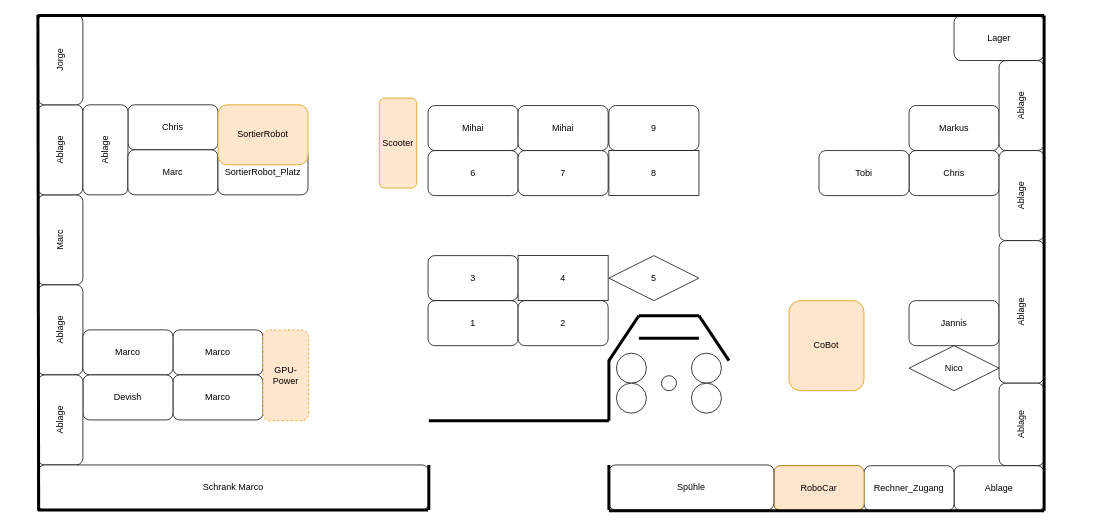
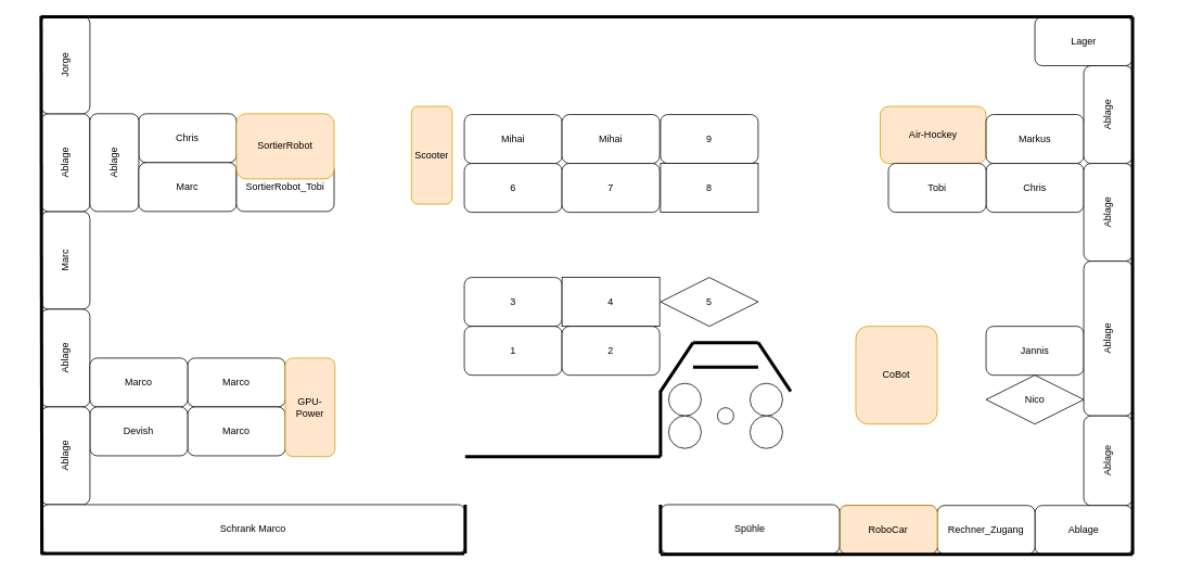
  <mxCell id="0" />
  <mxCell id="1" parent="0" />
  <mxCell id="2" value="Mihai" style="rounded=1;whiteSpace=wrap;html=1;" parent="1" vertex="1"><mxGeometry x="570" y="140" width="120" height="60" as="geometry" /></mxCell>
  <mxCell id="3" value="Mihai" style="rounded=1;whiteSpace=wrap;html=1;" parent="1" vertex="1"><mxGeometry x="690" y="140" width="120" height="60" as="geometry" /></mxCell>
  <mxCell id="4" value="9" style="rounded=1;whiteSpace=wrap;html=1;" parent="1" vertex="1"><mxGeometry x="811" y="140" width="120" height="60" as="geometry" /></mxCell>
  <mxCell id="5" value="6" style="rounded=1;whiteSpace=wrap;html=1;" parent="1" vertex="1"><mxGeometry x="570" y="200" width="120" height="60" as="geometry" /></mxCell>
  <mxCell id="6" value="7" style="rounded=1;whiteSpace=wrap;html=1;" parent="1" vertex="1"><mxGeometry x="690" y="200" width="120" height="60" as="geometry" /></mxCell>
  <mxCell id="7" value="8" style="whiteSpace=wrap;html=1;rounded=0;" parent="1" vertex="1"><mxGeometry x="811" y="200" width="120" height="60" as="geometry" /></mxCell>
  <mxCell id="8" value="3" style="rounded=1;whiteSpace=wrap;html=1;" parent="1" vertex="1"><mxGeometry x="570" y="340" width="120" height="60" as="geometry" /></mxCell>
  <mxCell id="9" value="4" style="whiteSpace=wrap;html=1;rounded=0;" parent="1" vertex="1"><mxGeometry x="690" y="340" width="120" height="60" as="geometry" /></mxCell>
  <mxCell id="10" value="5" style="rhombus;whiteSpace=wrap;html=1;" parent="1" vertex="1"><mxGeometry x="811" y="340" width="120" height="60" as="geometry" /></mxCell>
  <mxCell id="11" value="1" style="rounded=1;whiteSpace=wrap;html=1;" parent="1" vertex="1"><mxGeometry x="570" y="400" width="120" height="60" as="geometry" /></mxCell>
  <mxCell id="12" value="2" style="rounded=1;whiteSpace=wrap;html=1;" parent="1" vertex="1"><mxGeometry x="690" y="400" width="120" height="60" as="geometry" /></mxCell>
  <mxCell id="13" value="Marco" style="rounded=1;whiteSpace=wrap;html=1;" parent="1" vertex="1"><mxGeometry x="230" y="439" width="120" height="60" as="geometry" /></mxCell>
  <mxCell id="14" value="Marco" style="rounded=1;whiteSpace=wrap;html=1;" parent="1" vertex="1"><mxGeometry x="230" y="499" width="120" height="60" as="geometry" /></mxCell>
  <mxCell id="15" value="Chris" style="rounded=1;whiteSpace=wrap;html=1;" parent="1" vertex="1"><mxGeometry x="170" y="139" width="120" height="60" as="geometry" /></mxCell>
  <mxCell id="16" value="Marc" style="rounded=1;whiteSpace=wrap;html=1;rotation=-90;direction=west;" parent="1" vertex="1"><mxGeometry x="20" y="289" width="120" height="60" as="geometry" /></mxCell>
  <mxCell id="17" value="Ablage" style="rounded=1;whiteSpace=wrap;html=1;rotation=-90;" parent="1" vertex="1"><mxGeometry x="20" y="409" width="120" height="60" as="geometry" /></mxCell>
  <mxCell id="18" value="Marco" style="rounded=1;whiteSpace=wrap;html=1;" parent="1" vertex="1"><mxGeometry x="110" y="439" width="120" height="60" as="geometry" /></mxCell>
  <mxCell id="19" value="Devish" style="rounded=1;whiteSpace=wrap;html=1;" parent="1" vertex="1"><mxGeometry x="110" y="499" width="120" height="60" as="geometry" /></mxCell>
  <mxCell id="20" value="Ablage" style="rounded=1;whiteSpace=wrap;html=1;rotation=-90;" parent="1" vertex="1"><mxGeometry x="20" y="529" width="120" height="60" as="geometry" /></mxCell>
  <mxCell id="21" value="Ablage" style="rounded=1;whiteSpace=wrap;html=1;rotation=-90;" parent="1" vertex="1"><mxGeometry x="20" y="169" width="120" height="60" as="geometry" /></mxCell>
  <mxCell id="22" value="Ablage" style="rounded=1;whiteSpace=wrap;html=1;rotation=-90;" parent="1" vertex="1"><mxGeometry x="80" y="169" width="120" height="60" as="geometry" /></mxCell>
  <mxCell id="23" value="Marc" style="rounded=1;whiteSpace=wrap;html=1;" parent="1" vertex="1"><mxGeometry x="170" y="199" width="120" height="60" as="geometry" /></mxCell>
- <mxCell id="24" value="SortierRobot_Platz" style="rounded=1;whiteSpace=wrap;html=1;" parent="1" vertex="1"><mxGeometry x="290" y="199" width="120" height="60" as="geometry" /></mxCell>
+ <mxCell id="24" value="SortierRobot_Tobi" style="rounded=1;whiteSpace=wrap;html=1;" parent="1" vertex="1"><mxGeometry x="290" y="199" width="120" height="60" as="geometry" /></mxCell>
  <mxCell id="25" value="Jorge" style="rounded=1;whiteSpace=wrap;html=1;rotation=-90;" parent="1" vertex="1"><mxGeometry x="20" y="49" width="120" height="60" as="geometry" /></mxCell>
+ <mxCell id="26" value="Air-Hockey" style="rounded=1;whiteSpace=wrap;html=1;fillColor=#ffe6cc;strokeColor=#d79b00;" parent="1" vertex="1"><mxGeometry x="1081" y="130" width="130" height="70" as="geometry" /></mxCell>
  <mxCell id="27" value="Markus" style="rounded=1;whiteSpace=wrap;html=1;" parent="1" vertex="1"><mxGeometry x="1211" y="140" width="120" height="60" as="geometry" /></mxCell>
  <mxCell id="28" value="Chris" style="rounded=1;whiteSpace=wrap;html=1;" parent="1" vertex="1"><mxGeometry x="1211" y="200" width="120" height="60" as="geometry" /></mxCell>
  <mxCell id="29" value="Tobi" style="rounded=1;whiteSpace=wrap;html=1;" parent="1" vertex="1"><mxGeometry x="1091" y="200" width="120" height="60" as="geometry" /></mxCell>
  <mxCell id="30" value="Ablage" style="rounded=1;whiteSpace=wrap;html=1;rotation=-90;" parent="1" vertex="1"><mxGeometry x="1301" y="110" width="120" height="60" as="geometry" /></mxCell>
  <mxCell id="31" value="Ablage" style="rounded=1;whiteSpace=wrap;html=1;rotation=-90;" parent="1" vertex="1"><mxGeometry x="1301" y="230" width="120" height="60" as="geometry" /></mxCell>
  <mxCell id="32" value="CoBot" style="rounded=1;whiteSpace=wrap;html=1;fillColor=#ffe6cc;strokeColor=#d79b00;" parent="1" vertex="1"><mxGeometry x="1051" y="400" width="100" height="120" as="geometry" /></mxCell>
  <mxCell id="33" value="Jannis" style="rounded=1;whiteSpace=wrap;html=1;" parent="1" vertex="1"><mxGeometry x="1211" y="400" width="120" height="60" as="geometry" /></mxCell>
  <mxCell id="34" value="Nico" style="rhombus;whiteSpace=wrap;html=1;" parent="1" vertex="1"><mxGeometry x="1211" y="460" width="120" height="60" as="geometry" /></mxCell>
  <mxCell id="35" value="Ablage" style="rounded=1;whiteSpace=wrap;html=1;rotation=-90;" parent="1" vertex="1"><mxGeometry x="1266" y="385" width="190" height="60" as="geometry" /></mxCell>
  <mxCell id="36" value="Ablage" style="rounded=1;whiteSpace=wrap;html=1;rotation=-90;" parent="1" vertex="1"><mxGeometry x="1306" y="535" width="110" height="60" as="geometry" /></mxCell>
  <mxCell id="37" value="Ablage" style="rounded=1;whiteSpace=wrap;html=1;rotation=0;" parent="1" vertex="1"><mxGeometry x="1271" y="620" width="120" height="60" as="geometry" /></mxCell>
  <mxCell id="38" value="" style="rounded=1;whiteSpace=wrap;html=1;rotation=-180;" parent="1" vertex="1"><mxGeometry x="1031" y="620" width="120" height="60" as="geometry" /></mxCell>
  <mxCell id="39" value="" style="endArrow=none;html=1;rounded=0;strokeWidth=4;" parent="1" edge="1"><mxGeometry width="50" height="50" relative="1" as="geometry"><mxPoint x="811" y="480" as="sourcePoint" /><mxPoint x="851" y="420" as="targetPoint" /></mxGeometry></mxCell>
  <mxCell id="40" value="" style="endArrow=none;html=1;rounded=0;strokeWidth=4;" parent="1" edge="1"><mxGeometry width="50" height="50" relative="1" as="geometry"><mxPoint x="851" y="420" as="sourcePoint" /><mxPoint x="931" y="420" as="targetPoint" /></mxGeometry></mxCell>
  <mxCell id="41" value="" style="endArrow=none;html=1;rounded=0;strokeWidth=4;" parent="1" edge="1"><mxGeometry width="50" height="50" relative="1" as="geometry"><mxPoint x="931" y="420" as="sourcePoint" /><mxPoint x="971" y="480" as="targetPoint" /></mxGeometry></mxCell>
  <mxCell id="42" value="" style="endArrow=none;html=1;rounded=0;strokeWidth=4;" parent="1" edge="1"><mxGeometry width="50" height="50" relative="1" as="geometry"><mxPoint x="851" y="450" as="sourcePoint" /><mxPoint x="931" y="450" as="targetPoint" /></mxGeometry></mxCell>
  <mxCell id="43" value="" style="ellipse;whiteSpace=wrap;html=1;aspect=fixed;" parent="1" vertex="1"><mxGeometry x="821" y="470" width="40" height="40" as="geometry" /></mxCell>
  <mxCell id="44" value="" style="ellipse;whiteSpace=wrap;html=1;aspect=fixed;" parent="1" vertex="1"><mxGeometry x="821" y="510" width="40" height="40" as="geometry" /></mxCell>
  <mxCell id="45" value="" style="ellipse;whiteSpace=wrap;html=1;aspect=fixed;" parent="1" vertex="1"><mxGeometry x="921" y="470" width="40" height="40" as="geometry" /></mxCell>
  <mxCell id="46" value="" style="ellipse;whiteSpace=wrap;html=1;aspect=fixed;" parent="1" vertex="1"><mxGeometry x="921" y="510" width="40" height="40" as="geometry" /></mxCell>
  <mxCell id="47" value="" style="ellipse;whiteSpace=wrap;html=1;aspect=fixed;" parent="1" vertex="1"><mxGeometry x="881" y="500" width="20" height="20" as="geometry" /></mxCell>
  <mxCell id="48" value="Schrank Marco" style="rounded=1;whiteSpace=wrap;html=1;rotation=0;" parent="1" vertex="1"><mxGeometry x="50" y="619" width="521" height="60" as="geometry" /></mxCell>
  <mxCell id="49" value="" style="endArrow=none;html=1;rounded=0;strokeWidth=4;" parent="1" edge="1"><mxGeometry width="50" height="50" relative="1" as="geometry"><mxPoint x="811" y="560" as="sourcePoint" /><mxPoint x="811" y="479" as="targetPoint" /></mxGeometry></mxCell>
  <mxCell id="50" value="" style="endArrow=none;html=1;rounded=0;strokeWidth=4;" parent="1" edge="1"><mxGeometry width="50" height="50" relative="1" as="geometry"><mxPoint x="571" y="560" as="sourcePoint" /><mxPoint x="811" y="560" as="targetPoint" /></mxGeometry></mxCell>
  <mxCell id="51" value="" style="endArrow=none;html=1;rounded=0;strokeWidth=4;" parent="1" edge="1"><mxGeometry width="50" height="50" relative="1" as="geometry"><mxPoint x="50" y="679" as="sourcePoint" /><mxPoint x="570" y="679" as="targetPoint" /></mxGeometry></mxCell>
  <mxCell id="52" value="SortierRobot" style="rounded=1;whiteSpace=wrap;html=1;fillColor=#ffe6cc;strokeColor=#d79b00;" parent="1" vertex="1"><mxGeometry x="290" y="139" width="120" height="80" as="geometry" /></mxCell>
  <mxCell id="53" value="Scooter" style="rounded=1;whiteSpace=wrap;html=1;fillColor=#ffe6cc;strokeColor=#d79b00;" parent="1" vertex="1"><mxGeometry x="505" y="130" width="50" height="120" as="geometry" /></mxCell>
  <mxCell id="54" value="Lager" style="rounded=1;whiteSpace=wrap;html=1;" parent="1" vertex="1"><mxGeometry x="1271" y="20" width="120" height="60" as="geometry" /></mxCell>
  <mxCell id="55" value="" style="endArrow=none;html=1;rounded=0;strokeWidth=4;" parent="1" edge="1"><mxGeometry width="50" height="50" relative="1" as="geometry"><mxPoint x="50" y="20" as="sourcePoint" /><mxPoint x="1391" y="20" as="targetPoint" /></mxGeometry></mxCell>
  <mxCell id="56" value="" style="endArrow=none;html=1;rounded=0;strokeWidth=4;exitX=1;exitY=0;exitDx=0;exitDy=0;" parent="1" source="54" edge="1"><mxGeometry width="50" height="50" relative="1" as="geometry"><mxPoint x="1501" y="60" as="sourcePoint" /><mxPoint x="1391" y="680" as="targetPoint" /></mxGeometry></mxCell>
  <mxCell id="57" value="" style="endArrow=none;html=1;rounded=0;strokeWidth=4;entryX=1;entryY=0;entryDx=0;entryDy=0;" parent="1" target="25" edge="1"><mxGeometry width="50" height="50" relative="1" as="geometry"><mxPoint x="51" y="680" as="sourcePoint" /><mxPoint x="961" y="670" as="targetPoint" /></mxGeometry></mxCell>
- <mxCell id="58" value="GPU-Power" style="rounded=1;whiteSpace=wrap;html=1;fillColor=#ffe6cc;strokeColor=#d79b00;dashed=1;" parent="1" vertex="1"><mxGeometry x="350" y="439" width="61" height="121" as="geometry" /></mxCell>
+ <mxCell id="58" value="GPU-Power" style="rounded=1;whiteSpace=wrap;html=1;fillColor=#ffe6cc;strokeColor=#d79b00;" parent="1" vertex="1"><mxGeometry x="350" y="439" width="61" height="121" as="geometry" /></mxCell>
  <mxCell id="59" value="Rechner_Zugang" style="rounded=1;whiteSpace=wrap;html=1;rotation=0;" parent="1" vertex="1"><mxGeometry x="1151" y="620" width="120" height="60" as="geometry" /></mxCell>
  <mxCell id="60" value="RoboCar" style="rounded=1;whiteSpace=wrap;html=1;fillColor=#ffe6cc;strokeColor=#d79b00;" parent="1" vertex="1"><mxGeometry x="1031" y="620" width="120" height="59" as="geometry" /></mxCell>
  <mxCell id="61" value="Spühle" style="rounded=1;whiteSpace=wrap;html=1;rotation=0;" parent="1" vertex="1"><mxGeometry x="811" y="619" width="220" height="60" as="geometry" /></mxCell>
  <mxCell id="62" value="" style="endArrow=none;html=1;rounded=0;strokeWidth=4;exitX=1;exitY=0;exitDx=0;exitDy=0;" parent="1" source="48" edge="1"><mxGeometry width="50" height="50" relative="1" as="geometry"><mxPoint x="571" y="639" as="sourcePoint" /><mxPoint x="571" y="679" as="targetPoint" /></mxGeometry></mxCell>
  <mxCell id="63" value="" style="endArrow=none;html=1;rounded=0;strokeWidth=4;entryX=0;entryY=1;entryDx=0;entryDy=0;exitX=0;exitY=0;exitDx=0;exitDy=0;" parent="1" source="61" target="61" edge="1"><mxGeometry width="50" height="50" relative="1" as="geometry"><mxPoint x="781" y="650" as="sourcePoint" /><mxPoint x="781" y="690" as="targetPoint" /></mxGeometry></mxCell>
  <mxCell id="64" value="" style="endArrow=none;html=1;rounded=0;strokeWidth=4;" parent="1" edge="1"><mxGeometry width="50" height="50" relative="1" as="geometry"><mxPoint x="1391" y="680" as="sourcePoint" /><mxPoint x="811" y="680" as="targetPoint" /></mxGeometry></mxCell>
